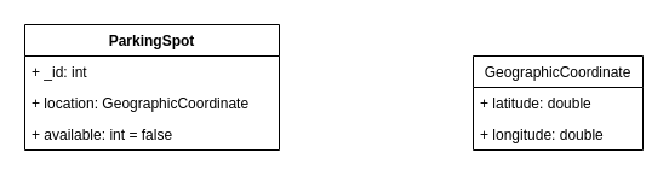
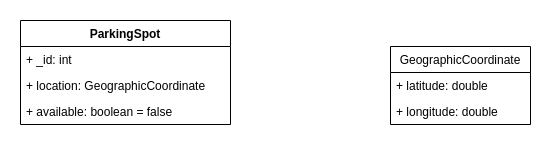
  <mxCell id="0" />
  <mxCell id="1" parent="0" />
  <mxCell id="2" value="GeographicCoordinate" style="swimlane;fontStyle=0;childLayout=stackLayout;horizontal=1;startSize=26;fillColor=none;horizontalStack=0;resizeParent=1;resizeParentMax=0;resizeLast=0;collapsible=1;marginBottom=0;" parent="1" vertex="1"><mxGeometry x="390" y="46" width="140" height="78" as="geometry"><mxRectangle x="590" y="200" width="150" height="26" as="alternateBounds" /></mxGeometry></mxCell>
  <mxCell id="3" value="+ latitude: double" style="text;strokeColor=none;fillColor=none;align=left;verticalAlign=top;spacingLeft=4;spacingRight=4;overflow=hidden;rotatable=0;points=[[0,0.5],[1,0.5]];portConstraint=eastwest;" parent="2" vertex="1"><mxGeometry y="26" width="140" height="26" as="geometry" /></mxCell>
  <mxCell id="4" value="+ longitude: double" style="text;strokeColor=none;fillColor=none;align=left;verticalAlign=top;spacingLeft=4;spacingRight=4;overflow=hidden;rotatable=0;points=[[0,0.5],[1,0.5]];portConstraint=eastwest;" parent="2" vertex="1"><mxGeometry y="52" width="140" height="26" as="geometry" /></mxCell>
  <mxCell id="5" value="ParkingSpot" style="swimlane;fontStyle=1;align=center;verticalAlign=top;childLayout=stackLayout;horizontal=1;startSize=26;horizontalStack=0;resizeParent=1;resizeParentMax=0;resizeLast=0;collapsible=1;marginBottom=0;" parent="1" vertex="1"><mxGeometry x="20" y="20" width="210" height="104" as="geometry" /></mxCell>
  <mxCell id="6" value="+ _id: int" style="text;strokeColor=none;fillColor=none;align=left;verticalAlign=top;spacingLeft=4;spacingRight=4;overflow=hidden;rotatable=0;points=[[0,0.5],[1,0.5]];portConstraint=eastwest;" parent="5" vertex="1"><mxGeometry y="26" width="210" height="26" as="geometry" /></mxCell>
  <mxCell id="7" value="+ location: GeographicCoordinate" style="text;strokeColor=none;fillColor=none;align=left;verticalAlign=top;spacingLeft=4;spacingRight=4;overflow=hidden;rotatable=0;points=[[0,0.5],[1,0.5]];portConstraint=eastwest;" parent="5" vertex="1"><mxGeometry y="52" width="210" height="26" as="geometry" /></mxCell>
- <mxCell id="8" value="+ available: int = false" style="text;strokeColor=none;fillColor=none;align=left;verticalAlign=top;spacingLeft=4;spacingRight=4;overflow=hidden;rotatable=0;points=[[0,0.5],[1,0.5]];portConstraint=eastwest;" parent="5" vertex="1"><mxGeometry y="78" width="210" height="26" as="geometry" /></mxCell>
+ <mxCell id="8" value="+ available: boolean = false" style="text;strokeColor=none;fillColor=none;align=left;verticalAlign=top;spacingLeft=4;spacingRight=4;overflow=hidden;rotatable=0;points=[[0,0.5],[1,0.5]];portConstraint=eastwest;" parent="5" vertex="1"><mxGeometry y="78" width="210" height="26" as="geometry" /></mxCell>
